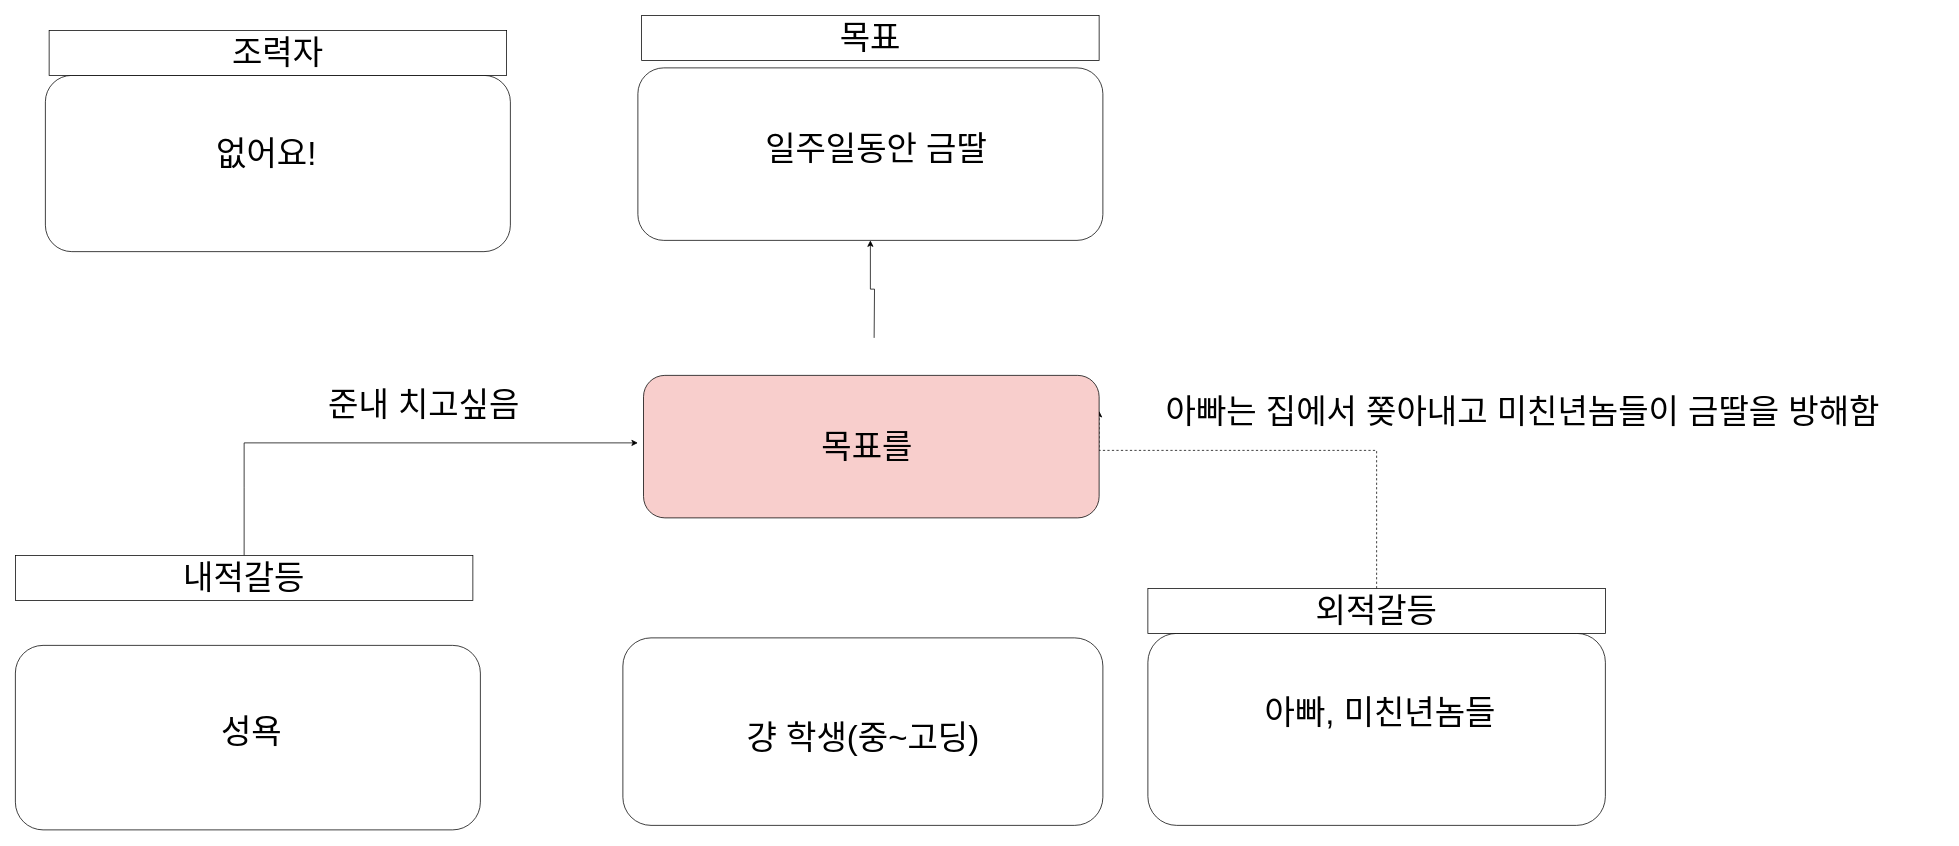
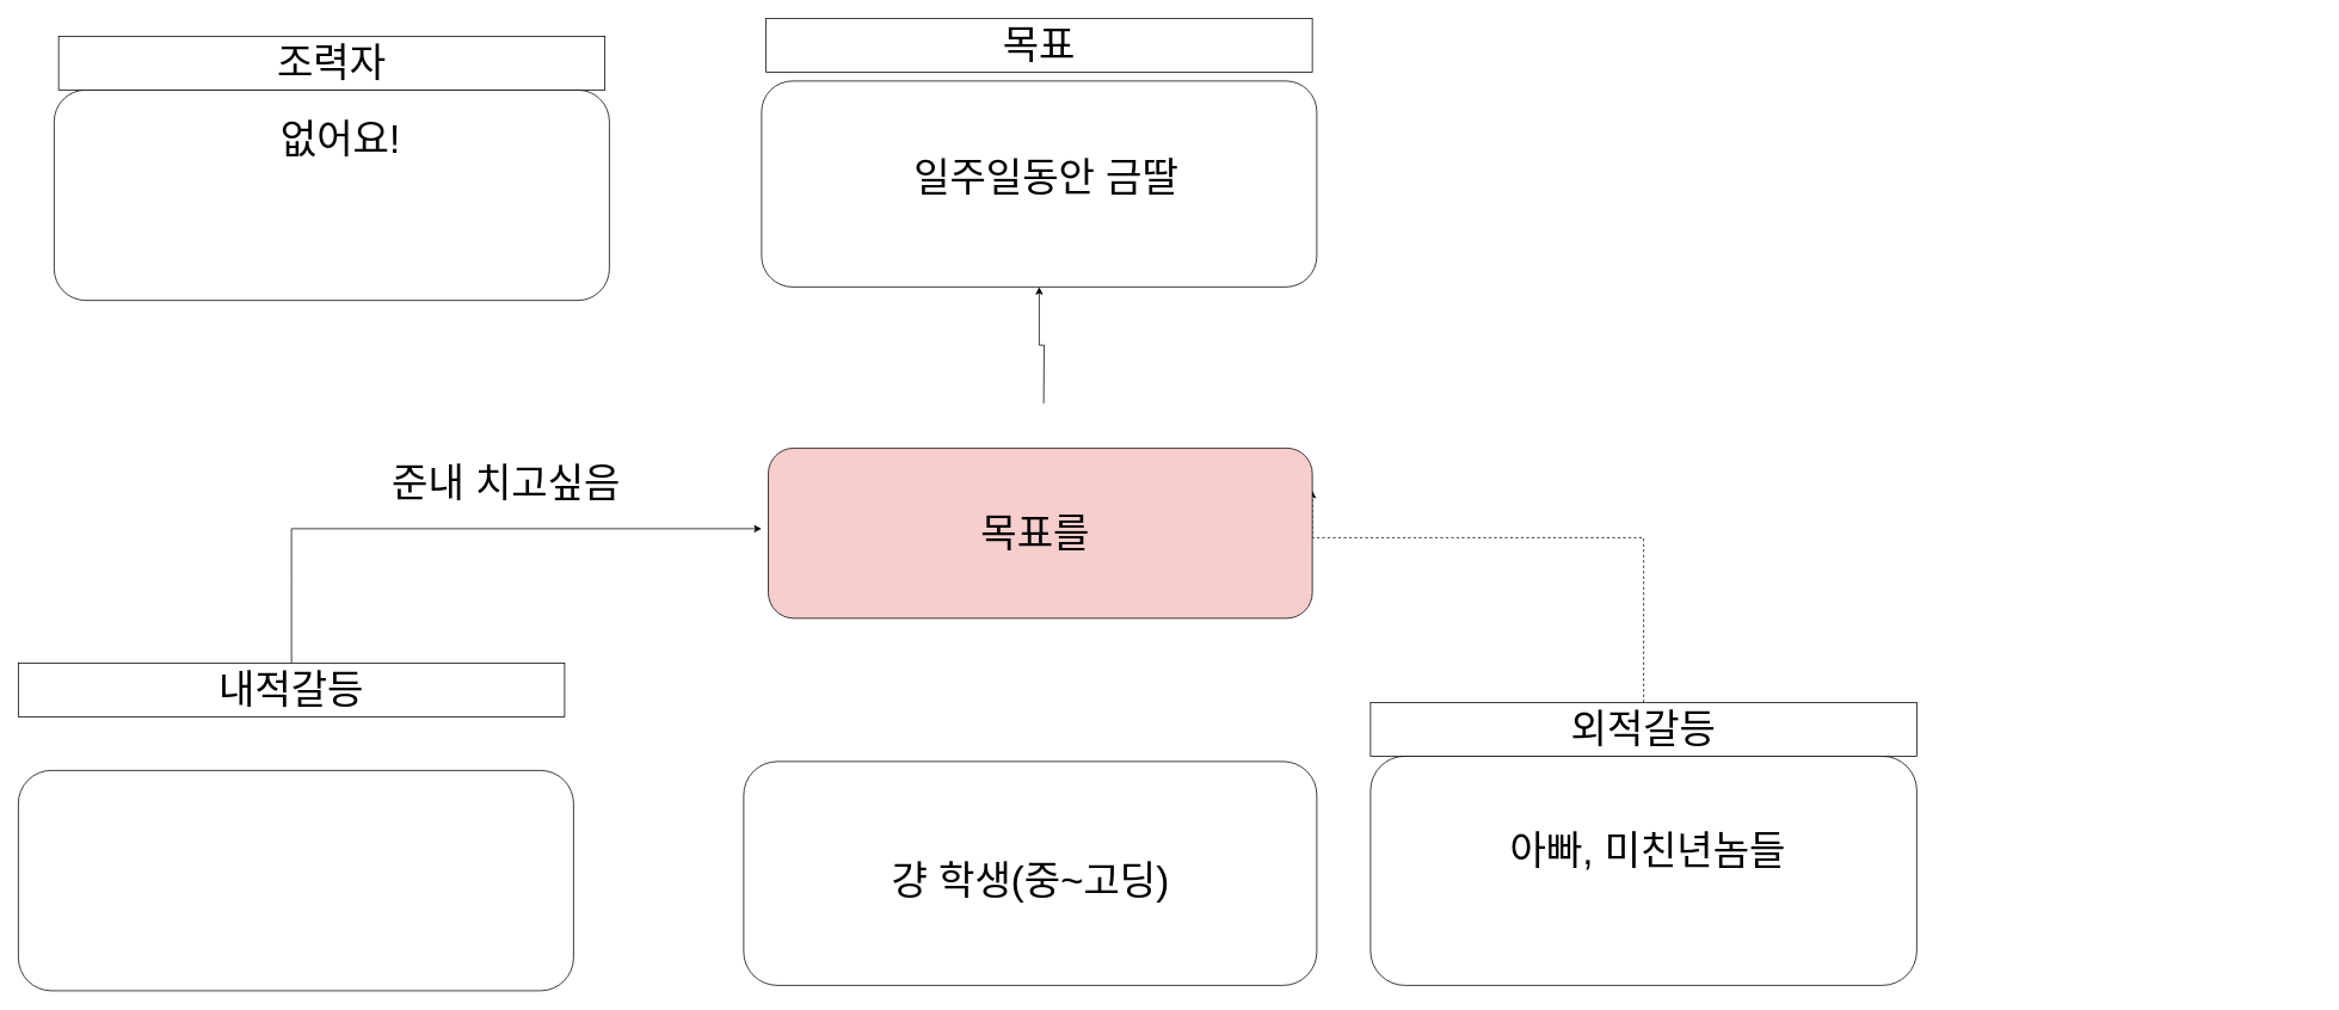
  <mxCell id="0" />
  <mxCell id="1" parent="0" />
  <mxCell id="2" value="" style="rounded=1;whiteSpace=wrap;html=1;" vertex="1" parent="1"><mxGeometry x="830" y="850" width="640" height="250" as="geometry" /></mxCell>
  <mxCell id="3" value="" style="rounded=1;whiteSpace=wrap;html=1;" vertex="1" parent="1"><mxGeometry x="60" y="100" width="620" height="235" as="geometry" /></mxCell>
  <mxCell id="4" value="" style="rounded=1;whiteSpace=wrap;html=1;" vertex="1" parent="1"><mxGeometry x="850" y="90" width="620" height="230" as="geometry" /></mxCell>
  <mxCell id="5" value="" style="rounded=1;whiteSpace=wrap;html=1;" vertex="1" parent="1"><mxGeometry x="1530" y="844" width="610" height="256" as="geometry" /></mxCell>
  <mxCell id="6" value="" style="rounded=1;whiteSpace=wrap;html=1;" vertex="1" parent="1"><mxGeometry x="20" y="860" width="620" height="246" as="geometry" /></mxCell>
  <mxCell id="7" value="&lt;font style=&quot;font-size: 44px&quot;&gt;걍 학생(중~고딩)&lt;/font&gt;" style="text;html=1;strokeColor=none;fillColor=none;align=center;verticalAlign=middle;whiteSpace=wrap;rounded=0;" vertex="1" parent="1"><mxGeometry x="972.5" y="935.5" width="355" height="95" as="geometry" /></mxCell>
- <mxCell id="8" value="&lt;span style=&quot;font-size: 44px&quot;&gt;성욕&lt;/span&gt;" style="text;html=1;strokeColor=none;fillColor=none;align=center;verticalAlign=middle;whiteSpace=wrap;rounded=0;" vertex="1" parent="1"><mxGeometry x="240" y="904" width="190" height="142" as="geometry" /></mxCell>
  <mxCell id="9" value="&lt;span style=&quot;font-size: 44px&quot;&gt;아빠, 미친년놈들&lt;br&gt;&lt;/span&gt;" style="text;html=1;strokeColor=none;fillColor=none;align=center;verticalAlign=middle;whiteSpace=wrap;rounded=0;" vertex="1" parent="1"><mxGeometry x="1520" y="860" width="640" height="180" as="geometry" /></mxCell>
- <mxCell id="10" value="&lt;font style=&quot;font-size: 44px&quot;&gt;없어요!&lt;/font&gt;" style="text;html=1;strokeColor=none;fillColor=none;align=center;verticalAlign=middle;whiteSpace=wrap;rounded=0;" vertex="1" parent="1"><mxGeometry x="280" y="157.5" width="150" height="95" as="geometry" /></mxCell>
+ <mxCell id="10" value="&lt;font style=&quot;font-size: 44px&quot;&gt;없어요!&lt;/font&gt;" style="text;html=1;strokeColor=none;fillColor=none;align=center;verticalAlign=middle;whiteSpace=wrap;rounded=0;" vertex="1" parent="1"><mxGeometry x="305" y="107.5" width="150" height="95" as="geometry" /></mxCell>
  <mxCell id="11" value="&lt;span style=&quot;font-size: 44px&quot;&gt;일주일동안 금딸&lt;br&gt;&lt;/span&gt;" style="text;html=1;strokeColor=none;fillColor=none;align=center;verticalAlign=middle;whiteSpace=wrap;rounded=0;" vertex="1" parent="1"><mxGeometry x="857.5" y="121.25" width="620" height="152.5" as="geometry" /></mxCell>
  <mxCell id="12" style="edgeStyle=orthogonalEdgeStyle;rounded=0;orthogonalLoop=1;jettySize=auto;html=1;" edge="1" parent="1" source="13"><mxGeometry relative="1" as="geometry"><mxPoint x="850" y="590" as="targetPoint" /><Array as="points"><mxPoint x="325" y="650" /><mxPoint x="325" y="650" /></Array></mxGeometry></mxCell>
  <mxCell id="13" value="&lt;span style=&quot;font-size: 44px&quot;&gt;내적갈등&lt;/span&gt;" style="rounded=0;whiteSpace=wrap;html=1;" vertex="1" parent="1"><mxGeometry x="20" y="740" width="610" height="60" as="geometry" /></mxCell>
  <mxCell id="14" style="edgeStyle=orthogonalEdgeStyle;rounded=0;orthogonalLoop=1;jettySize=auto;html=1;entryX=1;entryY=0.25;entryDx=0;entryDy=0;dashed=1;" edge="1" parent="1" source="15" target="18"><mxGeometry relative="1" as="geometry"><mxPoint x="1830" y="530" as="targetPoint" /><Array as="points"><mxPoint x="1835" y="600" /><mxPoint x="1465" y="600" /></Array></mxGeometry></mxCell>
  <mxCell id="15" value="&lt;font style=&quot;font-size: 44px&quot;&gt;외적갈등&lt;/font&gt;" style="rounded=0;whiteSpace=wrap;html=1;" vertex="1" parent="1"><mxGeometry x="1530" y="784" width="610" height="60" as="geometry" /></mxCell>
  <mxCell id="16" value="&lt;font style=&quot;font-size: 44px&quot;&gt;목표&lt;/font&gt;" style="rounded=0;whiteSpace=wrap;html=1;" vertex="1" parent="1"><mxGeometry x="855" y="20" width="610" height="60" as="geometry" /></mxCell>
  <mxCell id="17" value="&lt;span style=&quot;font-size: 44px&quot;&gt;조력자&lt;/span&gt;" style="rounded=0;whiteSpace=wrap;html=1;" vertex="1" parent="1"><mxGeometry x="65" y="40" width="610" height="60" as="geometry" /></mxCell>
  <mxCell id="18" value="&lt;span style=&quot;font-size: 44px&quot;&gt;목표를&amp;nbsp;&lt;/span&gt;" style="rounded=1;whiteSpace=wrap;html=1;fillColor=#f8cecc;" vertex="1" parent="1"><mxGeometry x="857.5" y="500" width="607.5" height="190" as="geometry" /></mxCell>
  <mxCell id="19" style="edgeStyle=orthogonalEdgeStyle;rounded=0;orthogonalLoop=1;jettySize=auto;html=1;exitX=0.5;exitY=0;exitDx=0;exitDy=0;entryX=0.5;entryY=1;entryDx=0;entryDy=0;" edge="1" parent="1" target="4"><mxGeometry relative="1" as="geometry"><mxPoint x="1165" y="450" as="sourcePoint" /></mxGeometry></mxCell>
  <mxCell id="20" value="&lt;span style=&quot;font-size: 44px&quot;&gt;준내 치고싶음&lt;/span&gt;" style="text;html=1;strokeColor=none;fillColor=none;align=center;verticalAlign=middle;whiteSpace=wrap;rounded=0;" vertex="1" parent="1"><mxGeometry x="300" y="490" width="530" height="100" as="geometry" /></mxCell>
- <mxCell id="21" value="&lt;span style=&quot;font-size: 44px&quot;&gt;아빠는 집에서 쫒아내고 미친년놈들이 금딸을 방해함&lt;/span&gt;" style="text;html=1;strokeColor=none;fillColor=none;align=center;verticalAlign=middle;whiteSpace=wrap;rounded=0;" vertex="1" parent="1"><mxGeometry x="1470" y="500" width="1120" height="98.75" as="geometry" /></mxCell>
